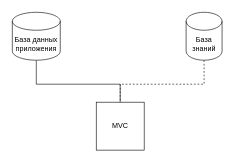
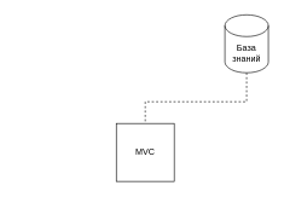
  <mxCell id="0" />
  <mxCell id="1" parent="0" />
  <mxCell id="2" style="edgeStyle=orthogonalEdgeStyle;rounded=0;orthogonalLoop=1;jettySize=auto;html=1;exitX=0.5;exitY=1;exitDx=0;exitDy=0;exitPerimeter=0;entryX=0.5;entryY=0;entryDx=0;entryDy=0;endArrow=none;endFill=0;dashed=1;" parent="1" source="3" target="4" edge="1"><mxGeometry relative="1" as="geometry"><Array as="points"><mxPoint x="340" y="140" /><mxPoint x="200" y="140" /></Array></mxGeometry></mxCell>
  <mxCell id="3" value="База знаний" style="shape=cylinder3;whiteSpace=wrap;html=1;boundedLbl=1;backgroundOutline=1;size=15;" parent="1" vertex="1"><mxGeometry x="310" y="20" width="60" height="80" as="geometry" /></mxCell>
  <mxCell id="4" value="MVC" style="whiteSpace=wrap;html=1;aspect=fixed;" parent="1" vertex="1"><mxGeometry x="160" y="170" width="80" height="80" as="geometry" /></mxCell>
- <mxCell id="5" style="edgeStyle=orthogonalEdgeStyle;rounded=0;orthogonalLoop=1;jettySize=auto;html=1;endArrow=none;endFill=0;" parent="1" source="6" target="4" edge="1"><mxGeometry relative="1" as="geometry"><Array as="points"><mxPoint x="200" y="140" /></Array></mxGeometry></mxCell>
- <mxCell id="6" value="База данных приложения" style="shape=cylinder3;whiteSpace=wrap;html=1;boundedLbl=1;backgroundOutline=1;size=15;" parent="1" vertex="1"><mxGeometry x="20" y="20" width="80" height="80" as="geometry" /></mxCell>
